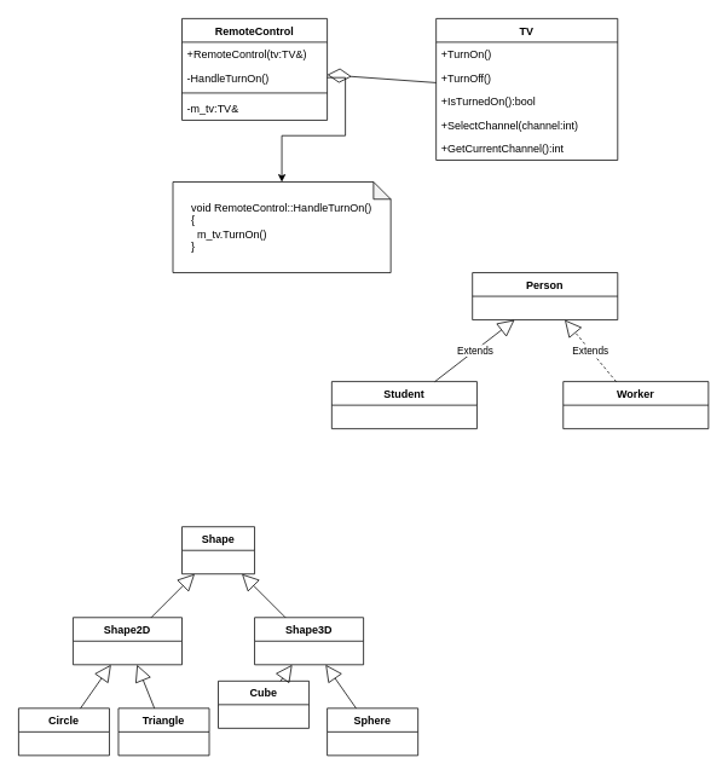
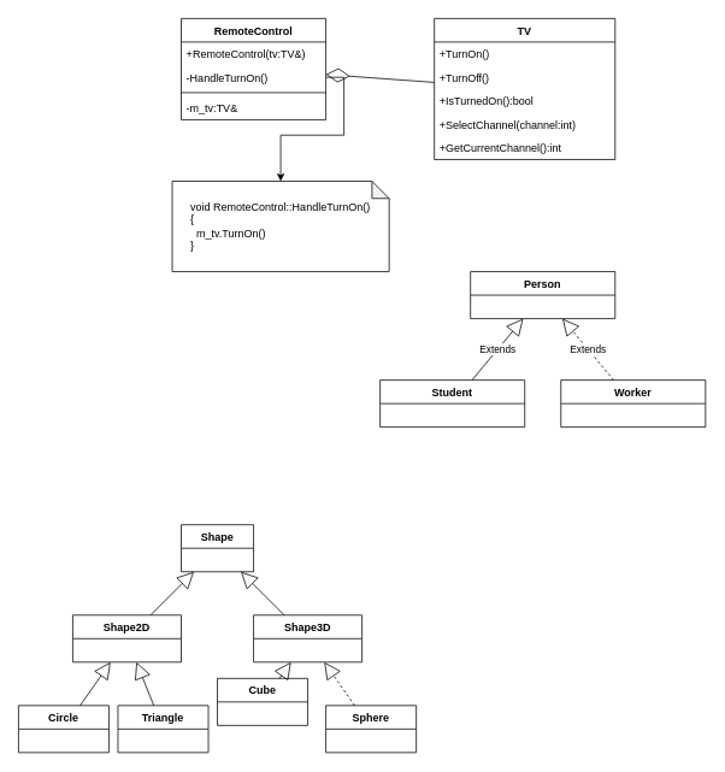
  <mxCell id="0" />
  <mxCell id="1" parent="0" />
  <mxCell id="2" value="TV" style="swimlane;fontStyle=1;align=center;verticalAlign=top;childLayout=stackLayout;horizontal=1;startSize=26;horizontalStack=0;resizeParent=1;resizeParentMax=0;resizeLast=0;collapsible=1;marginBottom=0;" parent="1" vertex="1"><mxGeometry x="480" y="20" width="200" height="156" as="geometry" /></mxCell>
  <mxCell id="3" value="+TurnOn()" style="text;strokeColor=none;fillColor=none;align=left;verticalAlign=top;spacingLeft=4;spacingRight=4;overflow=hidden;rotatable=0;points=[[0,0.5],[1,0.5]];portConstraint=eastwest;" parent="2" vertex="1"><mxGeometry y="26" width="200" height="26" as="geometry" /></mxCell>
  <mxCell id="4" value="+TurnOff()" style="text;strokeColor=none;fillColor=none;align=left;verticalAlign=top;spacingLeft=4;spacingRight=4;overflow=hidden;rotatable=0;points=[[0,0.5],[1,0.5]];portConstraint=eastwest;" parent="2" vertex="1"><mxGeometry y="52" width="200" height="26" as="geometry" /></mxCell>
  <mxCell id="5" value="+IsTurnedOn():bool" style="text;strokeColor=none;fillColor=none;align=left;verticalAlign=top;spacingLeft=4;spacingRight=4;overflow=hidden;rotatable=0;points=[[0,0.5],[1,0.5]];portConstraint=eastwest;" parent="2" vertex="1"><mxGeometry y="78" width="200" height="26" as="geometry" /></mxCell>
  <mxCell id="6" value="+SelectChannel(channel:int)" style="text;strokeColor=none;fillColor=none;align=left;verticalAlign=top;spacingLeft=4;spacingRight=4;overflow=hidden;rotatable=0;points=[[0,0.5],[1,0.5]];portConstraint=eastwest;" parent="2" vertex="1"><mxGeometry y="104" width="200" height="26" as="geometry" /></mxCell>
  <mxCell id="7" value="+GetCurrentChannel():int" style="text;strokeColor=none;fillColor=none;align=left;verticalAlign=top;spacingLeft=4;spacingRight=4;overflow=hidden;rotatable=0;points=[[0,0.5],[1,0.5]];portConstraint=eastwest;" parent="2" vertex="1"><mxGeometry y="130" width="200" height="26" as="geometry" /></mxCell>
  <mxCell id="8" value="RemoteControl" style="swimlane;fontStyle=1;align=center;verticalAlign=top;childLayout=stackLayout;horizontal=1;startSize=26;horizontalStack=0;resizeParent=1;resizeParentMax=0;resizeLast=0;collapsible=1;marginBottom=0;" parent="1" vertex="1"><mxGeometry x="200" y="20" width="160" height="112" as="geometry" /></mxCell>
  <mxCell id="9" value="+RemoteControl(tv:TV&amp;)" style="text;strokeColor=none;fillColor=none;align=left;verticalAlign=top;spacingLeft=4;spacingRight=4;overflow=hidden;rotatable=0;points=[[0,0.5],[1,0.5]];portConstraint=eastwest;" parent="8" vertex="1"><mxGeometry y="26" width="160" height="26" as="geometry" /></mxCell>
  <mxCell id="10" value="-HandleTurnOn()" style="text;strokeColor=none;fillColor=none;align=left;verticalAlign=top;spacingLeft=4;spacingRight=4;overflow=hidden;rotatable=0;points=[[0,0.5],[1,0.5]];portConstraint=eastwest;" parent="8" vertex="1"><mxGeometry y="52" width="160" height="26" as="geometry" /></mxCell>
  <mxCell id="11" value="" style="line;strokeWidth=1;fillColor=none;align=left;verticalAlign=middle;spacingTop=-1;spacingLeft=3;spacingRight=3;rotatable=0;labelPosition=right;points=[];portConstraint=eastwest;" parent="8" vertex="1"><mxGeometry y="78" width="160" height="8" as="geometry" /></mxCell>
  <mxCell id="12" value="-m_tv:TV&amp;" style="text;strokeColor=none;fillColor=none;align=left;verticalAlign=top;spacingLeft=4;spacingRight=4;overflow=hidden;rotatable=0;points=[[0,0.5],[1,0.5]];portConstraint=eastwest;" parent="8" vertex="1"><mxGeometry y="86" width="160" height="26" as="geometry" /></mxCell>
  <mxCell id="13" value="" style="endArrow=diamondThin;endFill=0;endSize=24;html=1;" parent="1" source="2" target="8" edge="1"><mxGeometry width="160" relative="1" as="geometry"><mxPoint x="170" y="310" as="sourcePoint" /><mxPoint x="330" y="310" as="targetPoint" /></mxGeometry></mxCell>
  <mxCell id="14" value="&lt;div style=&quot;text-align: left&quot;&gt;&lt;span&gt;void RemoteControl::HandleTurnOn()&lt;/span&gt;&lt;/div&gt;&lt;div style=&quot;text-align: left&quot;&gt;&lt;span&gt;{&lt;/span&gt;&lt;/div&gt;&lt;div style=&quot;text-align: left&quot;&gt;&lt;span&gt;&amp;nbsp; m_tv.TurnOn()&lt;/span&gt;&lt;/div&gt;&lt;div style=&quot;text-align: left&quot;&gt;&lt;span&gt;}&lt;/span&gt;&lt;/div&gt;" style="shape=note;whiteSpace=wrap;html=1;backgroundOutline=1;darkOpacity=0.05;size=19;" parent="1" vertex="1"><mxGeometry x="190" y="200" width="240" height="100" as="geometry" /></mxCell>
  <mxCell id="15" style="edgeStyle=orthogonalEdgeStyle;rounded=0;orthogonalLoop=1;jettySize=auto;html=1;" parent="1" source="10" target="14" edge="1"><mxGeometry relative="1" as="geometry" /></mxCell>
  <mxCell id="16" value="Person" style="swimlane;fontStyle=1;align=center;verticalAlign=top;childLayout=stackLayout;horizontal=1;startSize=26;horizontalStack=0;resizeParent=1;resizeParentMax=0;resizeLast=0;collapsible=1;marginBottom=0;" vertex="1" parent="1"><mxGeometry x="520" y="300" width="160" height="52" as="geometry" /></mxCell>
- <mxCell id="17" value="Student" style="swimlane;fontStyle=1;align=center;verticalAlign=top;childLayout=stackLayout;horizontal=1;startSize=26;horizontalStack=0;resizeParent=1;resizeParentMax=0;resizeLast=0;collapsible=1;marginBottom=0;" vertex="1" parent="1"><mxGeometry x="365" y="420" width="160" height="52" as="geometry" /></mxCell>
+ <mxCell id="17" value="Student" style="swimlane;fontStyle=1;align=center;verticalAlign=top;childLayout=stackLayout;horizontal=1;startSize=26;horizontalStack=0;resizeParent=1;resizeParentMax=0;resizeLast=0;collapsible=1;marginBottom=0;" vertex="1" parent="1"><mxGeometry x="420" y="420" width="160" height="52" as="geometry" /></mxCell>
  <mxCell id="18" value="Worker" style="swimlane;fontStyle=1;align=center;verticalAlign=top;childLayout=stackLayout;horizontal=1;startSize=26;horizontalStack=0;resizeParent=1;resizeParentMax=0;resizeLast=0;collapsible=1;marginBottom=0;" vertex="1" parent="1"><mxGeometry x="620" y="420" width="160" height="52" as="geometry" /></mxCell>
  <mxCell id="19" value="Extends" style="endArrow=block;endSize=16;endFill=0;html=1;" edge="1" parent="1" source="17" target="16"><mxGeometry width="160" relative="1" as="geometry"><mxPoint x="470" y="380" as="sourcePoint" /><mxPoint x="630" y="380" as="targetPoint" /></mxGeometry></mxCell>
  <mxCell id="20" value="Extends" style="endArrow=block;endSize=16;endFill=0;html=1;dashed=1;" edge="1" parent="1" source="18" target="16"><mxGeometry width="160" relative="1" as="geometry"><mxPoint x="470" y="380" as="sourcePoint" /><mxPoint x="630" y="380" as="targetPoint" /></mxGeometry></mxCell>
  <mxCell id="21" value="Shape" style="swimlane;fontStyle=1;align=center;verticalAlign=top;childLayout=stackLayout;horizontal=1;startSize=26;horizontalStack=0;resizeParent=1;resizeParentMax=0;resizeLast=0;collapsible=1;marginBottom=0;" vertex="1" parent="1"><mxGeometry x="200" y="580" width="80" height="52" as="geometry" /></mxCell>
  <mxCell id="22" value="Shape2D" style="swimlane;fontStyle=1;align=center;verticalAlign=top;childLayout=stackLayout;horizontal=1;startSize=26;horizontalStack=0;resizeParent=1;resizeParentMax=0;resizeLast=0;collapsible=1;marginBottom=0;" vertex="1" parent="1"><mxGeometry x="80" y="680" width="120" height="52" as="geometry" /></mxCell>
  <mxCell id="23" value="Shape3D" style="swimlane;fontStyle=1;align=center;verticalAlign=top;childLayout=stackLayout;horizontal=1;startSize=26;horizontalStack=0;resizeParent=1;resizeParentMax=0;resizeLast=0;collapsible=1;marginBottom=0;" vertex="1" parent="1"><mxGeometry x="280" y="680" width="120" height="52" as="geometry" /></mxCell>
  <mxCell id="24" value="Circle" style="swimlane;fontStyle=1;align=center;verticalAlign=top;childLayout=stackLayout;horizontal=1;startSize=26;horizontalStack=0;resizeParent=1;resizeParentMax=0;resizeLast=0;collapsible=1;marginBottom=0;" vertex="1" parent="1"><mxGeometry x="20" y="780" width="100" height="52" as="geometry" /></mxCell>
  <mxCell id="25" value="Triangle" style="swimlane;fontStyle=1;align=center;verticalAlign=top;childLayout=stackLayout;horizontal=1;startSize=26;horizontalStack=0;resizeParent=1;resizeParentMax=0;resizeLast=0;collapsible=1;marginBottom=0;" vertex="1" parent="1"><mxGeometry x="130" y="780" width="100" height="52" as="geometry" /></mxCell>
  <mxCell id="26" value="Cube" style="swimlane;fontStyle=1;align=center;verticalAlign=top;childLayout=stackLayout;horizontal=1;startSize=26;horizontalStack=0;resizeParent=1;resizeParentMax=0;resizeLast=0;collapsible=1;marginBottom=0;" vertex="1" parent="1"><mxGeometry x="240" y="750" width="100" height="52" as="geometry" /></mxCell>
  <mxCell id="27" value="Sphere" style="swimlane;fontStyle=1;align=center;verticalAlign=top;childLayout=stackLayout;horizontal=1;startSize=26;horizontalStack=0;resizeParent=1;resizeParentMax=0;resizeLast=0;collapsible=1;marginBottom=0;" vertex="1" parent="1"><mxGeometry x="360" y="780" width="100" height="52" as="geometry" /></mxCell>
  <mxCell id="28" value="" style="endArrow=block;endSize=16;endFill=0;html=1;" edge="1" parent="1" source="22" target="21"><mxGeometry width="160" relative="1" as="geometry"><mxPoint y="650" as="sourcePoint" x="120" /><mxPoint x="280" y="650" as="targetPoint" /></mxGeometry></mxCell>
  <mxCell id="29" value="" style="endArrow=block;endSize=16;endFill=0;html=1;" edge="1" parent="1" source="23" target="21"><mxGeometry width="160" relative="1" as="geometry"><mxPoint y="650" as="sourcePoint" x="120" /><mxPoint x="280" y="650" as="targetPoint" /></mxGeometry></mxCell>
  <mxCell id="30" value="" style="endArrow=block;endSize=16;endFill=0;html=1;" edge="1" parent="1" source="26" target="23"><mxGeometry width="160" relative="1" as="geometry"><mxPoint x="324" y="690" as="sourcePoint" /><mxPoint x="240" y="720" as="targetPoint" /></mxGeometry></mxCell>
- <mxCell id="31" value="" style="endArrow=block;endSize=16;endFill=0;html=1;" edge="1" parent="1" source="27" target="23"><mxGeometry width="160" relative="1" as="geometry"><mxPoint x="324" y="690" as="sourcePoint" /><mxPoint x="240" y="720" as="targetPoint" /></mxGeometry></mxCell>
+ <mxCell id="31" value="" style="endArrow=block;endSize=16;endFill=0;html=1;dashed=1;" edge="1" parent="1" source="27" target="23"><mxGeometry width="160" relative="1" as="geometry"><mxPoint x="324" y="690" as="sourcePoint" /><mxPoint x="240" y="720" as="targetPoint" /></mxGeometry></mxCell>
  <mxCell id="32" value="" style="endArrow=block;endSize=16;endFill=0;html=1;" edge="1" parent="1" source="25" target="22"><mxGeometry width="160" relative="1" as="geometry"><mxPoint x="233.6" y="790" as="sourcePoint" /><mxPoint x="200" y="742" as="targetPoint" /></mxGeometry></mxCell>
  <mxCell id="33" value="" style="endArrow=block;endSize=16;endFill=0;html=1;" edge="1" parent="1" source="24" target="22"><mxGeometry width="160" relative="1" as="geometry"><mxPoint x="233.6" y="790" as="sourcePoint" /><mxPoint x="200" y="742" as="targetPoint" /></mxGeometry></mxCell>
